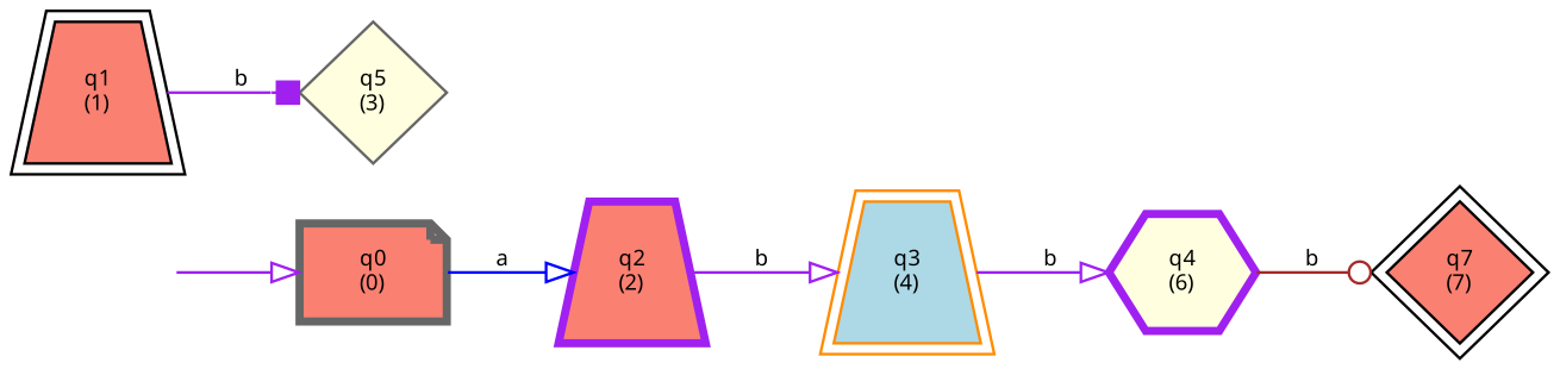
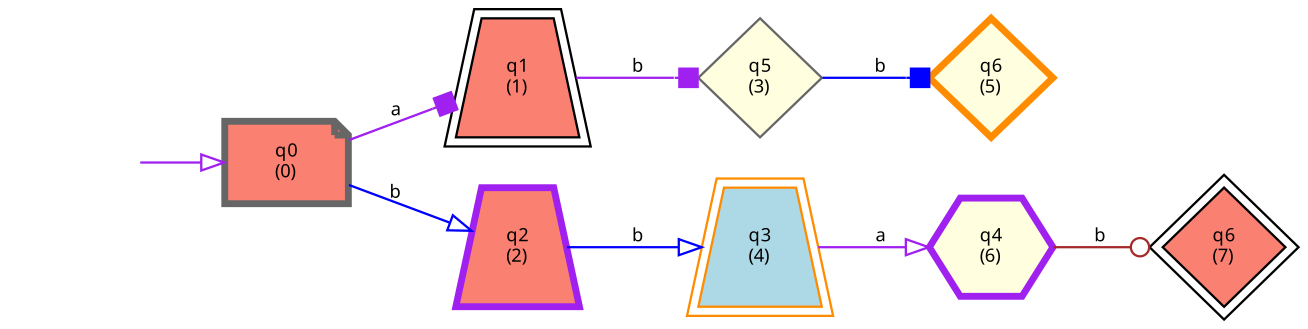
  digraph {
    ordering=out
    rankdir=LR
    node [style="setlinewidth(3),filled" color=gray40 fillcolor=salmon fontcolor=black fontname=verdana fontsize=8 shape=trapezium]
    edge [arrowhead=onormal color=purple fontname=verdana fontsize=8]
    null [style=invis color="" fillcolor="" fontcolor="" fontname="" fontsize="" shape=""]
    n2 [label="q0\n(0)" shape=note]
    n3 [color=black label="q1\n(1)" peripheries=2 style=filled]
    n4 [color=purple label="q2\n(2)"]
    n5 [fillcolor=lightyellow label="q5\n(3)" shape=diamond style=filled]
    n6 [color=darkorange fillcolor=lightblue label="q3\n(4)" peripheries=2 style=filled]
+   n7 [color=darkorange fillcolor=lightyellow label="q6\n(5)" shape=diamond]
    n8 [color=purple fillcolor=lightyellow label="q4\n(6)" shape=hexagon]
-   n9 [color=black label="q7\n(7)" peripheries=2 shape=diamond style=filled]
+   n9 [color=black label="q6\n(7)" peripheries=2 shape=diamond style=filled]
    null -> n2 [fontname="" fontsize=""]
-   n2 -> n4 [color=blue label=a]
+   n2 -> n3 [arrowhead=box label=a]
+   n2 -> n4 [color=blue label=b]
    n3 -> n5 [arrowhead=box label=b]
-   n4 -> n6 [label=b]
-   n6 -> n8 [label=b]
+   n4 -> n6 [color=blue label=b]
+   n5 -> n7 [arrowhead=box color=blue label=b]
+   n6 -> n8 [label=a]
    n8 -> n9 [arrowhead=odot color=brown label=b]
  }
